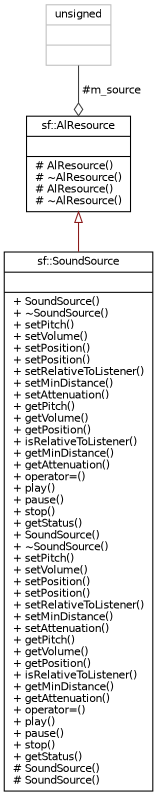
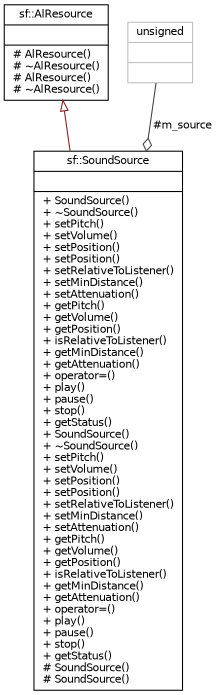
  digraph {
    node [color=black fillcolor=white fontname=Helvetica fontsize=10 shape=record style=filled]
    edge [fontname=Helvetica fontsize=10 labelfontname=Helvetica labelfontsize=10 style=solid]
    n1 [height=0.2 label="{sf::SoundSource\n||+ SoundSource()\l+ ~SoundSource()\l+ setPitch()\l+ setVolume()\l+ setPosition()\l+ setPosition()\l+ setRelativeToListener()\l+ setMinDistance()\l+ setAttenuation()\l+ getPitch()\l+ getVolume()\l+ getPosition()\l+ isRelativeToListener()\l+ getMinDistance()\l+ getAttenuation()\l+ operator=()\l+ play()\l+ pause()\l+ stop()\l+ getStatus()\l+ SoundSource()\l+ ~SoundSource()\l+ setPitch()\l+ setVolume()\l+ setPosition()\l+ setPosition()\l+ setRelativeToListener()\l+ setMinDistance()\l+ setAttenuation()\l+ getPitch()\l+ getVolume()\l+ getPosition()\l+ isRelativeToListener()\l+ getMinDistance()\l+ getAttenuation()\l+ operator=()\l+ play()\l+ pause()\l+ stop()\l+ getStatus()\l# SoundSource()\l# SoundSource()\l}" width=0.4]
    n2 [height=0.2 label="{sf::AlResource\n||# AlResource()\l# ~AlResource()\l# AlResource()\l# ~AlResource()\l}" width=0.4]
    n3 [color=grey75 height=0.2 label="{unsigned\n||}" width=0.4]
    n2 -> n1 [arrowtail=onormal color=firebrick4 dir=back]
-   n3 -> n2 [arrowhead=odiamond color=grey25 label=" #m_source"]
+   n3 -> n1 [arrowhead=odiamond color=grey25 label=" #m_source"]
  }
